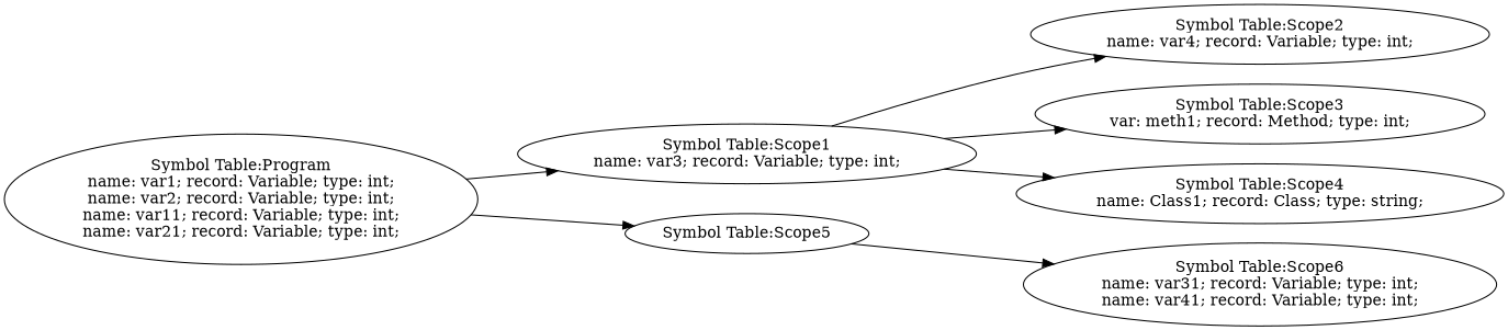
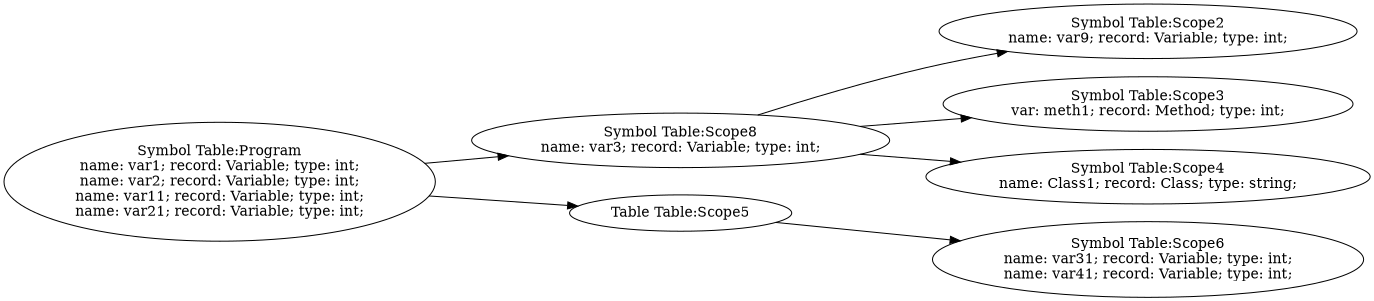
  digraph {
    rankdir=LR
    n1 [label="Symbol Table:Program\nname: var1; record: Variable; type: int;\nname: var2; record: Variable; type: int;\nname: var11; record: Variable; type: int;\nname: var21; record: Variable; type: int;"]
-   n2 [label="Symbol Table:Scope1\nname: var3; record: Variable; type: int;"]
-   n3 [label="Symbol Table:Scope5"]
-   n4 [label="Symbol Table:Scope2\nname: var4; record: Variable; type: int;"]
+   n2 [label="Symbol Table:Scope8\nname: var3; record: Variable; type: int;"]
+   n3 [label="Table Table:Scope5"]
+   n4 [label="Symbol Table:Scope2\nname: var9; record: Variable; type: int;"]
    n5 [label="Symbol Table:Scope3\nvar: meth1; record: Method; type: int;"]
    n6 [label="Symbol Table:Scope4\nname: Class1; record: Class; type: string;"]
    n7 [label="Symbol Table:Scope6\nname: var31; record: Variable; type: int;\nname: var41; record: Variable; type: int;"]
    n1 -> n2
    n1 -> n3
    n2 -> n4
    n2 -> n5
    n2 -> n6
    n3 -> n7
  }
